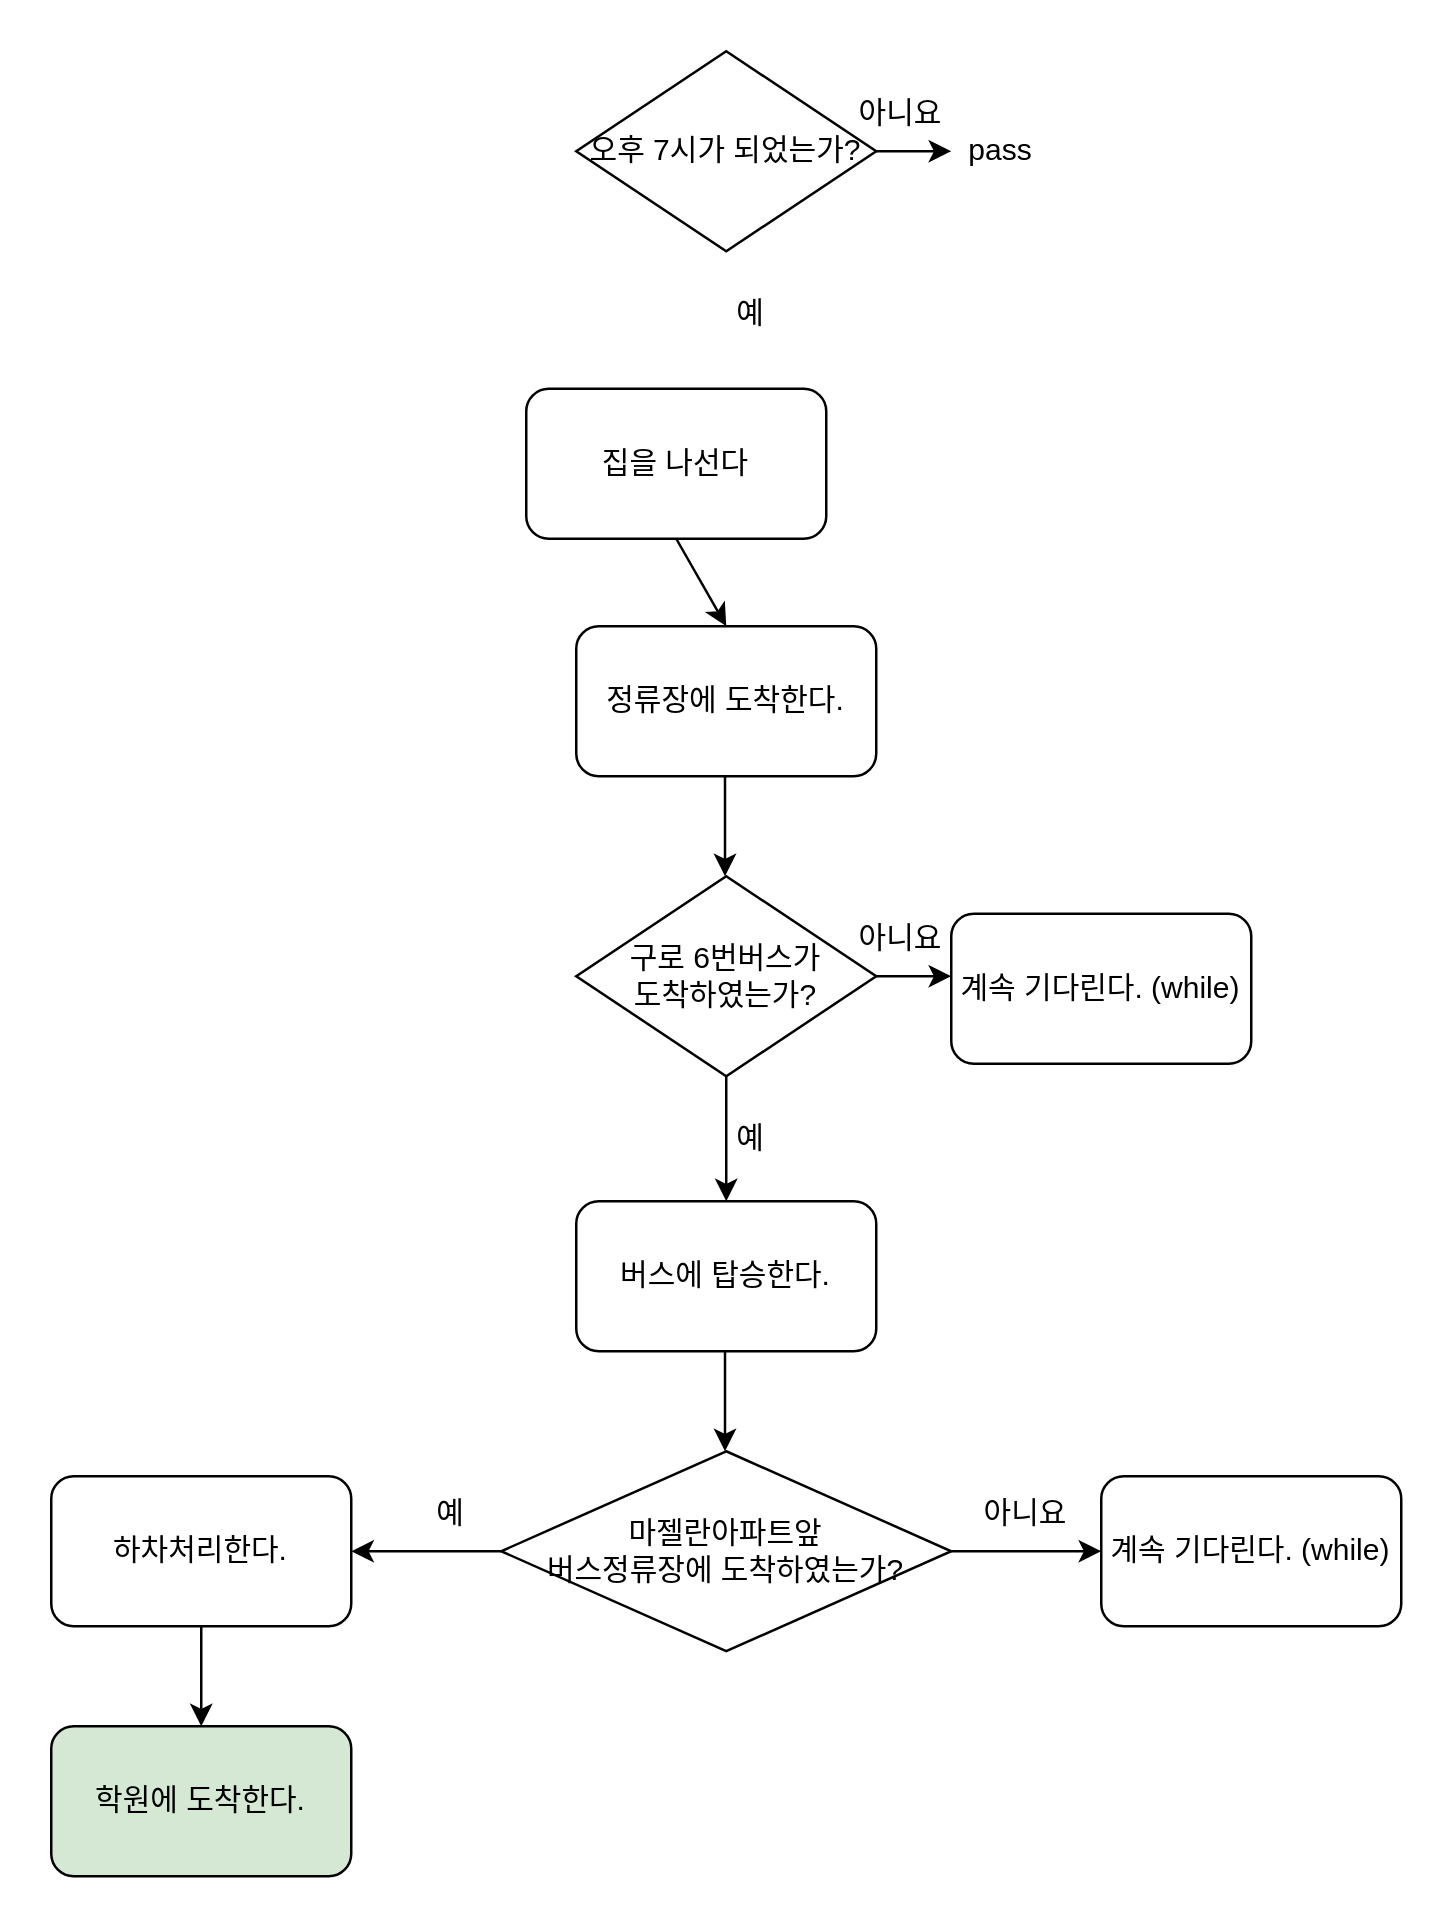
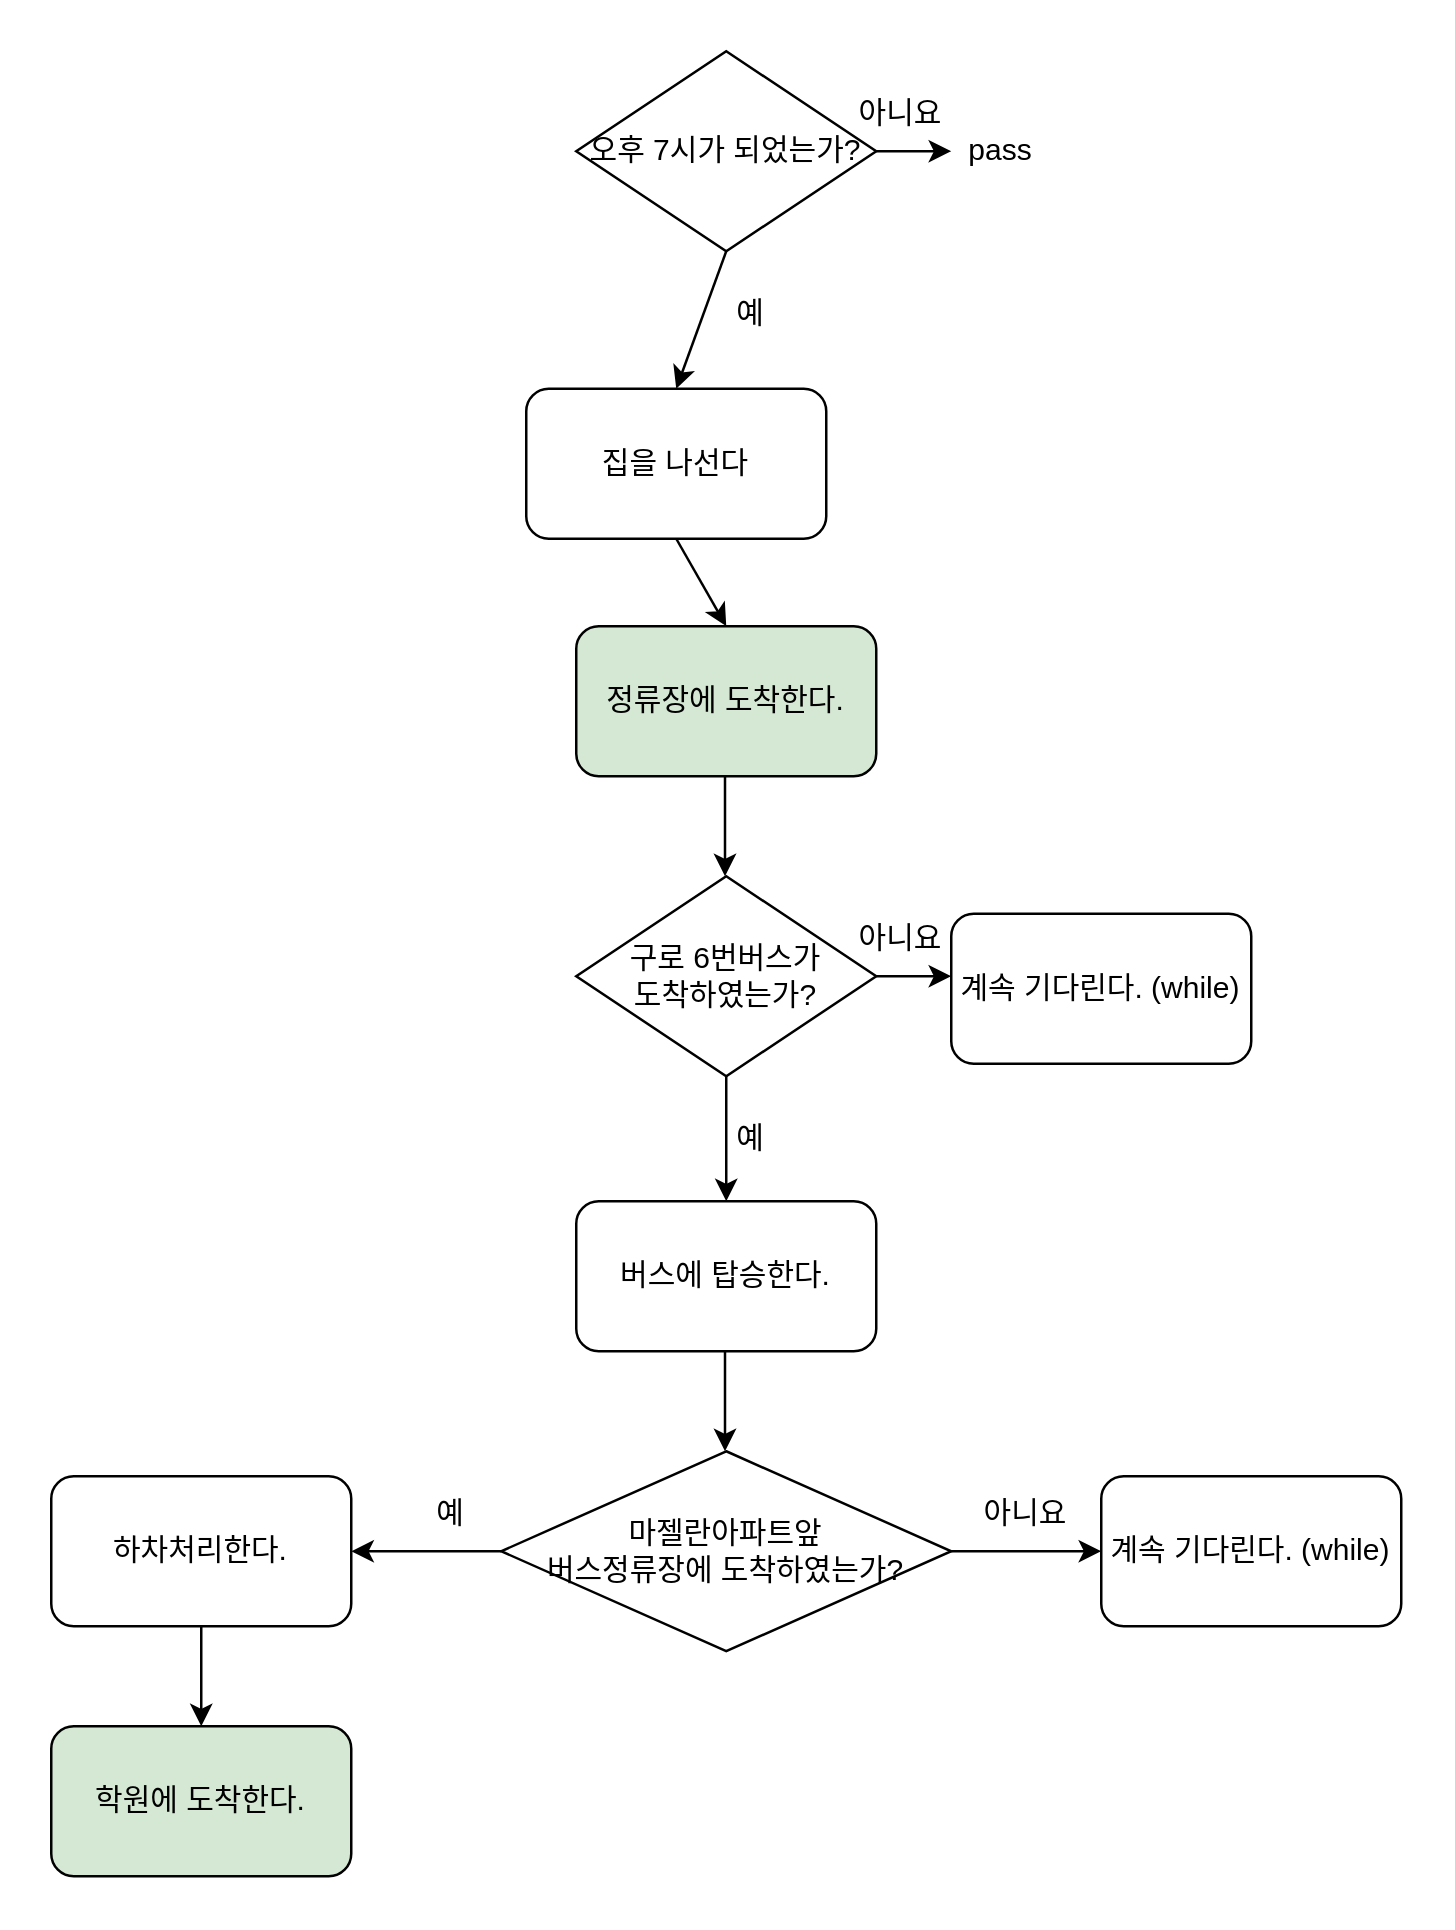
  <mxCell id="0" />
  <mxCell id="1" parent="0" />
  <mxCell id="2" value="집을 나선다" style="rounded=1;whiteSpace=wrap;html=1;" vertex="1" parent="1"><mxGeometry x="210" y="155" width="120" height="60" as="geometry" /></mxCell>
  <mxCell id="3" value="오후 7시가 되었는가?" style="rhombus;whiteSpace=wrap;html=1;" vertex="1" parent="1"><mxGeometry x="230" y="20" width="120" height="80" as="geometry" /></mxCell>
+ <mxCell id="4" value="" style="endArrow=classic;html=1;rounded=0;exitX=0.5;exitY=1;exitDx=0;exitDy=0;entryX=0.5;entryY=0;entryDx=0;entryDy=0;" edge="1" parent="1" source="3" target="2"><mxGeometry width="50" height="50" relative="1" as="geometry"><mxPoint x="260" y="230" as="sourcePoint" /><mxPoint x="310" y="180" as="targetPoint" /></mxGeometry></mxCell>
  <mxCell id="5" value="예" style="text;html=1;align=center;verticalAlign=middle;whiteSpace=wrap;rounded=0;" vertex="1" parent="1"><mxGeometry x="270" y="110" width="60" height="30" as="geometry" /></mxCell>
  <mxCell id="6" value="" style="endArrow=classic;html=1;rounded=0;exitX=1;exitY=0.5;exitDx=0;exitDy=0;" edge="1" parent="1" source="3"><mxGeometry width="50" height="50" relative="1" as="geometry"><mxPoint x="260" y="230" as="sourcePoint" /><mxPoint x="380" y="60" as="targetPoint" /></mxGeometry></mxCell>
  <mxCell id="7" value="아니요" style="text;html=1;align=center;verticalAlign=middle;whiteSpace=wrap;rounded=0;" vertex="1" parent="1"><mxGeometry x="330" y="30" width="60" height="30" as="geometry" /></mxCell>
  <mxCell id="8" value="pass" style="text;html=1;align=center;verticalAlign=middle;whiteSpace=wrap;rounded=0;" vertex="1" parent="1"><mxGeometry x="370" y="45" width="60" height="30" as="geometry" /></mxCell>
  <mxCell id="9" value="" style="endArrow=classic;html=1;rounded=0;exitX=0.5;exitY=1;exitDx=0;exitDy=0;" edge="1" parent="1" source="2"><mxGeometry width="50" height="50" relative="1" as="geometry"><mxPoint x="260" y="230" as="sourcePoint" /><mxPoint x="290" y="250" as="targetPoint" /></mxGeometry></mxCell>
- <mxCell id="10" value="정류장에 도착한다." style="rounded=1;whiteSpace=wrap;html=1;" vertex="1" parent="1"><mxGeometry x="230" y="250" width="120" height="60" as="geometry" /></mxCell>
+ <mxCell id="10" value="정류장에 도착한다." style="rounded=1;whiteSpace=wrap;html=1;fillColor=#d5e8d4;" vertex="1" parent="1"><mxGeometry x="230" y="250" width="120" height="60" as="geometry" /></mxCell>
  <mxCell id="11" value="" style="endArrow=classic;html=1;rounded=0;exitX=0.5;exitY=1;exitDx=0;exitDy=0;" edge="1" parent="1"><mxGeometry width="50" height="50" relative="1" as="geometry"><mxPoint x="289.5" y="310" as="sourcePoint" /><mxPoint x="289.5" y="350" as="targetPoint" /></mxGeometry></mxCell>
  <mxCell id="12" value="구로 6번버스가 &lt;br&gt;도착하였는가?" style="rhombus;whiteSpace=wrap;html=1;" vertex="1" parent="1"><mxGeometry x="230" y="350" width="120" height="80" as="geometry" /></mxCell>
  <mxCell id="13" value="" style="endArrow=classic;html=1;rounded=0;exitX=1;exitY=0.5;exitDx=0;exitDy=0;" edge="1" parent="1"><mxGeometry width="50" height="50" relative="1" as="geometry"><mxPoint x="350" y="390" as="sourcePoint" /><mxPoint x="380" y="390" as="targetPoint" /></mxGeometry></mxCell>
  <mxCell id="14" value="아니요" style="text;html=1;align=center;verticalAlign=middle;whiteSpace=wrap;rounded=0;" vertex="1" parent="1"><mxGeometry x="330" y="360" width="60" height="30" as="geometry" /></mxCell>
  <mxCell id="15" value="계속 기다린다. (while)" style="rounded=1;whiteSpace=wrap;html=1;" vertex="1" parent="1"><mxGeometry x="380" y="365" width="120" height="60" as="geometry" /></mxCell>
  <mxCell id="16" value="" style="endArrow=classic;html=1;rounded=0;exitX=0.5;exitY=1;exitDx=0;exitDy=0;entryX=0.5;entryY=0;entryDx=0;entryDy=0;" edge="1" parent="1"><mxGeometry width="50" height="50" relative="1" as="geometry"><mxPoint x="290" y="430" as="sourcePoint" /><mxPoint x="290" y="480" as="targetPoint" /></mxGeometry></mxCell>
  <mxCell id="17" value="예" style="text;html=1;align=center;verticalAlign=middle;whiteSpace=wrap;rounded=0;" vertex="1" parent="1"><mxGeometry x="270" y="440" width="60" height="30" as="geometry" /></mxCell>
  <mxCell id="18" value="버스에 탑승한다." style="rounded=1;whiteSpace=wrap;html=1;" vertex="1" parent="1"><mxGeometry x="230" y="480" width="120" height="60" as="geometry" /></mxCell>
  <mxCell id="19" value="" style="endArrow=classic;html=1;rounded=0;exitX=0.5;exitY=1;exitDx=0;exitDy=0;" edge="1" parent="1"><mxGeometry width="50" height="50" relative="1" as="geometry"><mxPoint x="289.5" y="540" as="sourcePoint" /><mxPoint x="289.5" y="580" as="targetPoint" /></mxGeometry></mxCell>
  <mxCell id="20" value="마젤란아파트앞&lt;br&gt;버스정류장에 도착하였는가?" style="rhombus;whiteSpace=wrap;html=1;" vertex="1" parent="1"><mxGeometry x="200" y="580" width="180" height="80" as="geometry" /></mxCell>
  <mxCell id="21" value="" style="endArrow=classic;html=1;rounded=0;exitX=1;exitY=0.5;exitDx=0;exitDy=0;" edge="1" parent="1" source="20"><mxGeometry width="50" height="50" relative="1" as="geometry"><mxPoint x="430" y="600" as="sourcePoint" /><mxPoint x="440" y="620" as="targetPoint" /></mxGeometry></mxCell>
  <mxCell id="22" value="" style="endArrow=classic;html=1;rounded=0;exitX=0;exitY=0.5;exitDx=0;exitDy=0;" edge="1" parent="1" source="20"><mxGeometry width="50" height="50" relative="1" as="geometry"><mxPoint x="430" y="600" as="sourcePoint" /><mxPoint x="140" y="620" as="targetPoint" /></mxGeometry></mxCell>
  <mxCell id="23" value="예" style="text;html=1;align=center;verticalAlign=middle;whiteSpace=wrap;rounded=0;" vertex="1" parent="1"><mxGeometry x="150" y="590" width="60" height="30" as="geometry" /></mxCell>
  <mxCell id="24" value="아니요" style="text;html=1;align=center;verticalAlign=middle;whiteSpace=wrap;rounded=0;" vertex="1" parent="1"><mxGeometry x="380" y="590" width="60" height="30" as="geometry" /></mxCell>
  <mxCell id="25" value="계속 기다린다. (while)" style="rounded=1;whiteSpace=wrap;html=1;" vertex="1" parent="1"><mxGeometry x="440" y="590" width="120" height="60" as="geometry" /></mxCell>
  <mxCell id="26" value="하차처리한다." style="rounded=1;whiteSpace=wrap;html=1;" vertex="1" parent="1"><mxGeometry x="20" y="590" width="120" height="60" as="geometry" /></mxCell>
  <mxCell id="27" value="" style="endArrow=classic;html=1;rounded=0;exitX=0.5;exitY=1;exitDx=0;exitDy=0;" edge="1" parent="1" source="26"><mxGeometry width="50" height="50" relative="1" as="geometry"><mxPoint x="430" y="400" as="sourcePoint" /><mxPoint x="80" y="690" as="targetPoint" /></mxGeometry></mxCell>
  <mxCell id="28" value="학원에 도착한다." style="rounded=1;whiteSpace=wrap;html=1;fillColor=#d5e8d4;" vertex="1" parent="1"><mxGeometry x="20" y="690" width="120" height="60" as="geometry" /></mxCell>
